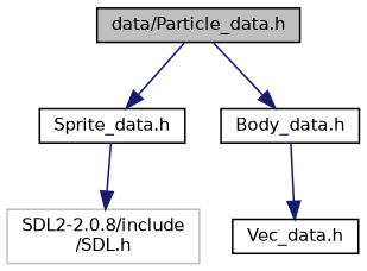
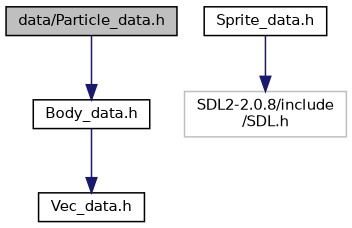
  digraph {
    node [color=black fillcolor=white fontname=Helvetica fontsize=10 shape=record style=filled]
    edge [color=midnightblue fontname=Helvetica fontsize=10 labelfontname=Helvetica labelfontsize=10 style=solid]
    n1 [fillcolor=grey75 fontcolor=black height=0.2 label="data/Particle_data.h" width=0.4]
    n2 [height=0.2 label="Sprite_data.h" width=0.4]
    n3 [height=0.2 label="Body_data.h" width=0.4]
    n4 [color=grey75 height=0.2 label="SDL2-2.0.8/include\l/SDL.h" width=0.4]
    n5 [height=0.2 label="Vec_data.h" width=0.4]
-   n1 -> n2
    n1 -> n3
    n2 -> n4
    n3 -> n5
  }
